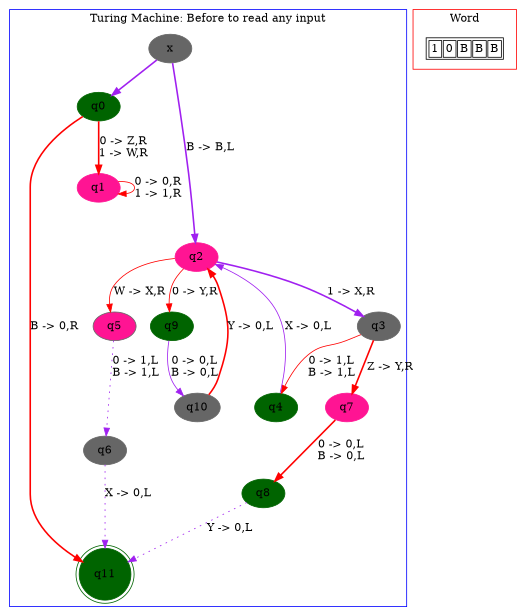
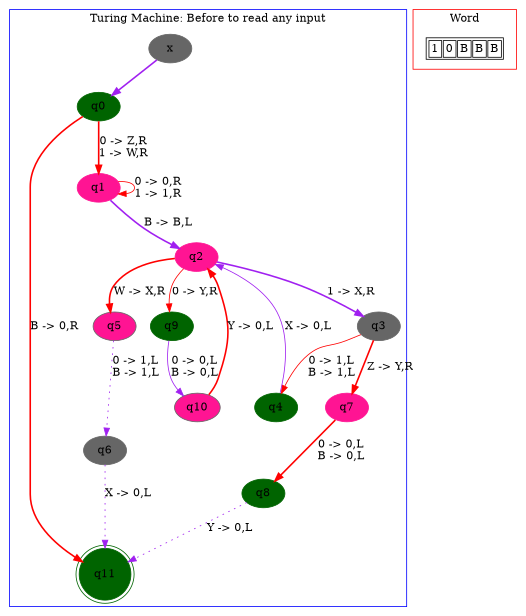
  digraph {
    fontname="DejaVu Serif"
    node [color=darkgreen fontname="DejaVu Serif" style=filled]
    edge [color=red fontname="DejaVu Serif" style=bold]
    q0
    q1 [color=deeppink]
    q11 [shape=doublecircle]
    q2 [color=deeppink]
    q3 [color=gray40]
    q5 [color=gray40 fillcolor=deeppink]
    q7 [color=deeppink]
    q9
    q4
    q6 [color=gray40]
    q8
-   q10 [color=gray40]
+   q10 [color=gray40 fillcolor=deeppink]
    x [color=gray40]
    n14 [label=<<TABLE> <TR> <TD><FONT>1</FONT></TD> <TD><FONT>0</FONT></TD> <TD><FONT>B</FONT></TD> <TD><FONT>B</FONT></TD> <TD><FONT>B</FONT></TD> </TR> </TABLE>> shape=plaintext color="" style=""]
    subgraph cluster_1 {
      color=blue
      label="Turing Machine: Before to read any input"
      q0
      q1
      q11
      q2
      q3
      q5
      q7
      q9
      q4
      q6
      q8
      q10
      x
    }
    subgraph cluster_2 {
      color=red
      label=Word
      n14
    }
    q0 -> q1 [label="0 -> Z,R\n1 -> W,R"]
    q0 -> q11 [label="B -> 0,R"]
    q1 -> q1 [label="0 -> 0,R\n1 -> 1,R" style=solid]
-   x -> q2 [color=purple label="B -> B,L"]
+   q1 -> q2 [color=purple label="B -> B,L"]
    q2 -> q3 [color=purple label="1 -> X,R"]
-   q2 -> q5 [label="W -> X,R" style=solid]
+   q2 -> q5 [label="W -> X,R"]
    q2 -> q9 [label="0 -> Y,R" style=solid]
    q3 -> q7 [label="Z -> Y,R"]
    q3 -> q4 [label="0 -> 1,L\nB -> 1,L" style=solid]
    q5 -> q6 [color=purple label="0 -> 1,L\nB -> 1,L" style=dotted]
    q7 -> q8 [label="0 -> 0,L\nB -> 0,L"]
    q9 -> q10 [color=purple label="0 -> 0,L\nB -> 0,L" style=solid]
    q4 -> q2 [color=purple label="X -> 0,L" style=solid]
    q6 -> q11 [color=purple label="X -> 0,L" style=dotted]
    q8 -> q11 [color=purple label="Y -> 0,L" style=dotted]
    q10 -> q2 [label="Y -> 0,L"]
    x -> q0 [color=purple]
  }
